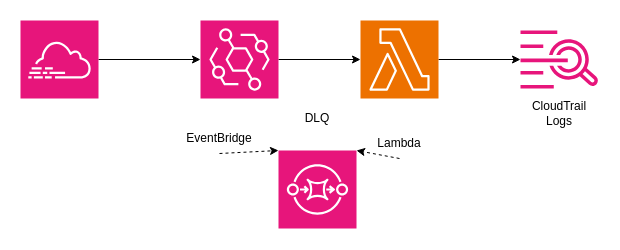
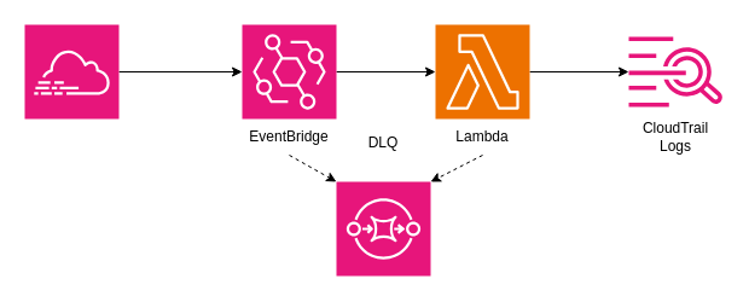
  <mxCell id="0" />
  <mxCell id="1" parent="0" />
  <mxCell id="2" value="" style="edgeStyle=orthogonalEdgeStyle;rounded=0;orthogonalLoop=1;jettySize=auto;html=1;" parent="1" source="3" target="6" edge="1"><mxGeometry relative="1" as="geometry" /></mxCell>
  <mxCell id="3" value="" style="sketch=0;points=[[0,0,0],[0.25,0,0],[0.5,0,0],[0.75,0,0],[1,0,0],[0,1,0],[0.25,1,0],[0.5,1,0],[0.75,1,0],[1,1,0],[0,0.25,0],[0,0.5,0],[0,0.75,0],[1,0.25,0],[1,0.5,0],[1,0.75,0]];points=[[0,0,0],[0.25,0,0],[0.5,0,0],[0.75,0,0],[1,0,0],[0,1,0],[0.25,1,0],[0.5,1,0],[0.75,1,0],[1,1,0],[0,0.25,0],[0,0.5,0],[0,0.75,0],[1,0.25,0],[1,0.5,0],[1,0.75,0]];outlineConnect=0;fontColor=#232F3E;fillColor=#E7157B;strokeColor=#ffffff;dashed=0;verticalLabelPosition=bottom;verticalAlign=top;align=center;html=1;fontSize=12;fontStyle=0;aspect=fixed;shape=mxgraph.aws4.resourceIcon;resIcon=mxgraph.aws4.cloudtrail;" parent="1" vertex="1"><mxGeometry x="20" y="20" width="78" height="78" as="geometry" /></mxCell>
  <mxCell id="4" value="" style="edgeStyle=orthogonalEdgeStyle;rounded=0;orthogonalLoop=1;jettySize=auto;html=1;" parent="1" source="6" target="9" edge="1"><mxGeometry relative="1" as="geometry" /></mxCell>
  <mxCell id="5" value="" style="rounded=0;orthogonalLoop=1;jettySize=auto;html=1;dashed=1;entryX=0;entryY=0;entryDx=0;entryDy=0;entryPerimeter=0;exitX=0.5;exitY=1;exitDx=0;exitDy=0;exitPerimeter=0;" parent="1" source="12" target="11" edge="1"><mxGeometry relative="1" as="geometry" /></mxCell>
  <mxCell id="6" value="" style="sketch=0;points=[[0,0,0],[0.25,0,0],[0.5,0,0],[0.75,0,0],[1,0,0],[0,1,0],[0.25,1,0],[0.5,1,0],[0.75,1,0],[1,1,0],[0,0.25,0],[0,0.5,0],[0,0.75,0],[1,0.25,0],[1,0.5,0],[1,0.75,0]];outlineConnect=0;fontColor=#232F3E;fillColor=#E7157B;strokeColor=#ffffff;dashed=0;verticalLabelPosition=bottom;verticalAlign=top;align=center;html=1;fontSize=12;fontStyle=0;aspect=fixed;shape=mxgraph.aws4.resourceIcon;resIcon=mxgraph.aws4.eventbridge;" parent="1" vertex="1"><mxGeometry x="200" y="20" width="78" height="78" as="geometry" /></mxCell>
  <mxCell id="7" value="" style="edgeStyle=orthogonalEdgeStyle;rounded=0;orthogonalLoop=1;jettySize=auto;html=1;" parent="1" source="9" target="10" edge="1"><mxGeometry relative="1" as="geometry" /></mxCell>
  <mxCell id="8" value="" style="rounded=0;orthogonalLoop=1;jettySize=auto;html=1;dashed=1;entryX=1;entryY=0;entryDx=0;entryDy=0;entryPerimeter=0;exitX=0.5;exitY=1;exitDx=0;exitDy=0;" parent="1" source="13" target="11" edge="1"><mxGeometry relative="1" as="geometry" /></mxCell>
  <mxCell id="9" value="" style="sketch=0;points=[[0,0,0],[0.25,0,0],[0.5,0,0],[0.75,0,0],[1,0,0],[0,1,0],[0.25,1,0],[0.5,1,0],[0.75,1,0],[1,1,0],[0,0.25,0],[0,0.5,0],[0,0.75,0],[1,0.25,0],[1,0.5,0],[1,0.75,0]];outlineConnect=0;fontColor=#232F3E;fillColor=#ED7100;strokeColor=#ffffff;dashed=0;verticalLabelPosition=bottom;verticalAlign=top;align=center;html=1;fontSize=12;fontStyle=0;aspect=fixed;shape=mxgraph.aws4.resourceIcon;resIcon=mxgraph.aws4.lambda;" parent="1" vertex="1"><mxGeometry x="360" y="20" width="78" height="78" as="geometry" /></mxCell>
  <mxCell id="10" value="" style="sketch=0;outlineConnect=0;fontColor=#232F3E;gradientColor=none;fillColor=#E7157B;strokeColor=none;dashed=0;verticalLabelPosition=bottom;verticalAlign=top;align=center;html=1;fontSize=12;fontStyle=0;aspect=fixed;pointerEvents=1;shape=mxgraph.aws4.cloudwatch_logs;" parent="1" vertex="1"><mxGeometry x="520" y="30" width="78" height="58" as="geometry" /></mxCell>
  <mxCell id="11" value="" style="sketch=0;points=[[0,0,0],[0.25,0,0],[0.5,0,0],[0.75,0,0],[1,0,0],[0,1,0],[0.25,1,0],[0.5,1,0],[0.75,1,0],[1,1,0],[0,0.25,0],[0,0.5,0],[0,0.75,0],[1,0.25,0],[1,0.5,0],[1,0.75,0]];outlineConnect=0;fontColor=#232F3E;fillColor=#E7157B;strokeColor=#ffffff;dashed=0;verticalLabelPosition=bottom;verticalAlign=top;align=center;html=1;fontSize=12;fontStyle=0;aspect=fixed;shape=mxgraph.aws4.resourceIcon;resIcon=mxgraph.aws4.sqs;" parent="1" vertex="1"><mxGeometry x="278" y="150" width="78" height="78" as="geometry" /></mxCell>
- <mxCell id="12" value="EventBridge" style="text;strokeColor=none;align=center;fillColor=none;html=1;verticalAlign=middle;whiteSpace=wrap;rounded=0;" parent="1" vertex="1"><mxGeometry x="189" y="123" width="60" height="30" as="geometry" /></mxCell>
- <mxCell id="13" value="Lambda" style="text;strokeColor=none;align=center;fillColor=none;html=1;verticalAlign=middle;whiteSpace=wrap;rounded=0;" parent="1" vertex="1"><mxGeometry x="369" y="128" width="60" height="30" as="geometry" /></mxCell>
+ <mxCell id="12" value="EventBridge" style="text;strokeColor=none;align=center;fillColor=none;html=1;verticalAlign=middle;whiteSpace=wrap;rounded=0;" parent="1" vertex="1"><mxGeometry x="209" y="98" width="60" height="30" as="geometry" /></mxCell>
+ <mxCell id="13" value="Lambda" style="text;strokeColor=none;align=center;fillColor=none;html=1;verticalAlign=middle;whiteSpace=wrap;rounded=0;" parent="1" vertex="1"><mxGeometry x="369" y="98" width="60" height="30" as="geometry" /></mxCell>
  <mxCell id="14" value="DLQ" style="text;strokeColor=none;align=center;fillColor=none;html=1;verticalAlign=middle;whiteSpace=wrap;rounded=0;" parent="1" vertex="1"><mxGeometry x="287" y="103" width="60" height="30" as="geometry" /></mxCell>
  <mxCell id="15" value="CloudTrail Logs" style="text;strokeColor=none;align=center;fillColor=none;html=1;verticalAlign=middle;whiteSpace=wrap;rounded=0;" parent="1" vertex="1"><mxGeometry x="529" y="98" width="60" height="30" as="geometry" /></mxCell>
